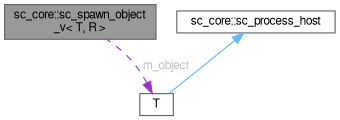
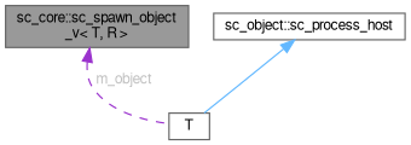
  digraph {
    node [color=gray40 fillcolor=white fontname=FreeSans fontsize=10 shape=box style=filled]
    edge [dir=back fontname=FreeSans fontsize=10 labelfontname=FreeSans labelfontsize=10]
    n1 [fillcolor=grey60 fontcolor=black height=0.2 label="sc_core::sc_spawn_object\l_v\< T, R \>" width=0.4]
-   n2 [height=0.2 label="sc_core::sc_process_host" width=0.4]
+   n2 [height=0.2 label="sc_object::sc_process_host" width=0.4]
    n3 [height=0.2 label=T width=0.4]
    n2 -> n3 [color=steelblue1 style=solid]
-   n3 -> n1 [color=darkorchid3 fontcolor=grey label=" m_object" style=dashed]
+   n1 -> n3 [color=darkorchid3 fontcolor=grey label=" m_object" style=dashed]
  }
